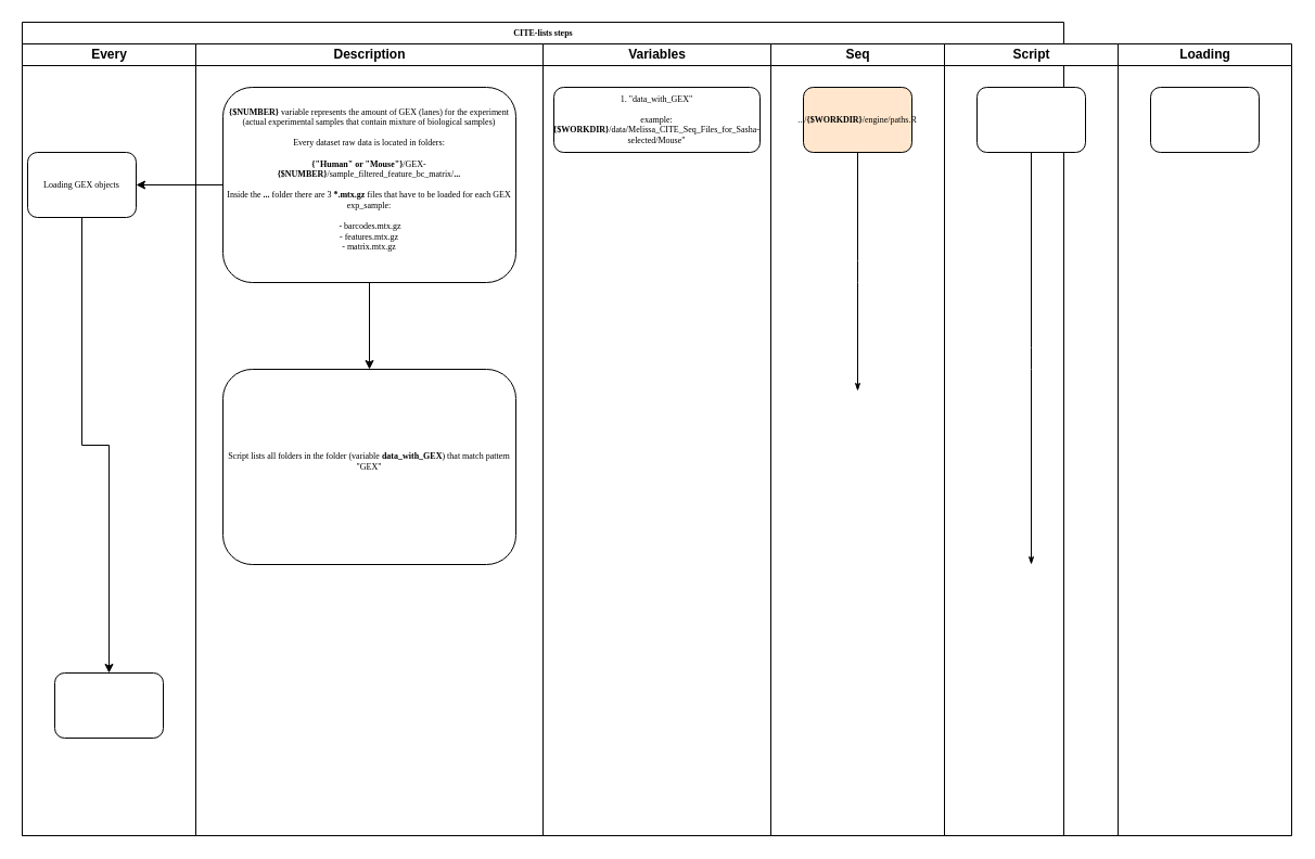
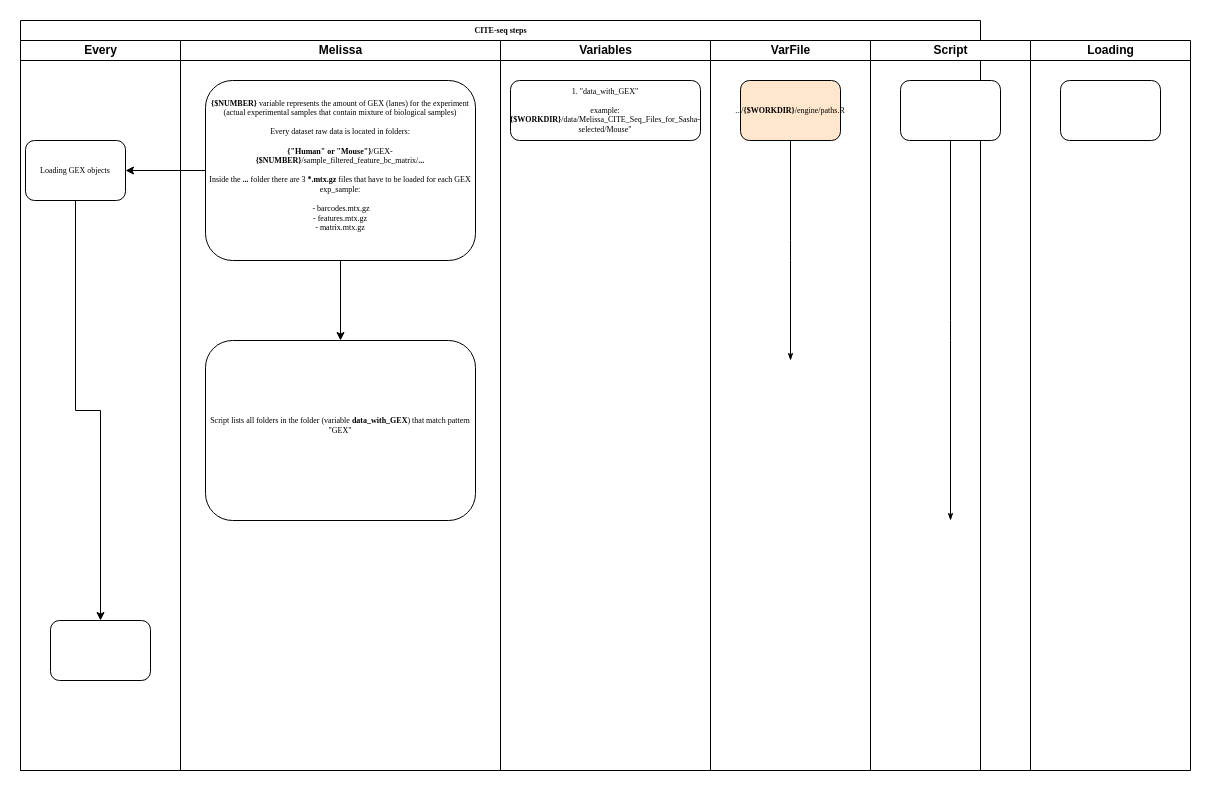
  <mxCell id="0" />
  <mxCell id="1" parent="0" />
- <mxCell id="2" value="CITE-lists steps" style="swimlane;html=1;childLayout=stackLayout;startSize=20;rounded=0;shadow=0;labelBackgroundColor=none;strokeWidth=1;fontFamily=Verdana;fontSize=8;align=center;" parent="1" vertex="1"><mxGeometry x="20" y="20" width="960" height="750" as="geometry" /></mxCell>
+ <mxCell id="2" value="CITE-seq steps" style="swimlane;html=1;childLayout=stackLayout;startSize=20;rounded=0;shadow=0;labelBackgroundColor=none;strokeWidth=1;fontFamily=Verdana;fontSize=8;align=center;" parent="1" vertex="1"><mxGeometry x="20" y="20" width="960" height="750" as="geometry" /></mxCell>
  <mxCell id="3" value="Every" style="swimlane;html=1;startSize=20;" parent="2" vertex="1"><mxGeometry y="20" width="160" height="730" as="geometry" /></mxCell>
  <mxCell id="4" value="" style="edgeStyle=orthogonalEdgeStyle;rounded=0;orthogonalLoop=1;jettySize=auto;html=1;" edge="1" parent="3" source="5" target="6"><mxGeometry relative="1" as="geometry" /></mxCell>
  <mxCell id="5" value="Loading GEX objects" style="rounded=1;whiteSpace=wrap;html=1;shadow=0;labelBackgroundColor=none;strokeWidth=1;fontFamily=Verdana;fontSize=8;align=center;" parent="3" vertex="1"><mxGeometry x="5" y="100" width="100" height="60" as="geometry" /></mxCell>
  <mxCell id="6" value="" style="rounded=1;whiteSpace=wrap;html=1;shadow=0;labelBackgroundColor=none;strokeWidth=1;fontFamily=Verdana;fontSize=8;align=center;" parent="3" vertex="1"><mxGeometry x="30" y="580" width="100" height="60" as="geometry" /></mxCell>
- <mxCell id="7" value="Description" style="swimlane;html=1;startSize=20;" parent="2" vertex="1"><mxGeometry x="160" y="20" width="320" height="730" as="geometry" /></mxCell>
+ <mxCell id="7" value="Melissa" style="swimlane;html=1;startSize=20;" parent="2" vertex="1"><mxGeometry x="160" y="20" width="320" height="730" as="geometry" /></mxCell>
  <mxCell id="8" value="" style="edgeStyle=orthogonalEdgeStyle;rounded=0;orthogonalLoop=1;jettySize=auto;html=1;" edge="1" parent="7" source="9" target="10"><mxGeometry relative="1" as="geometry" /></mxCell>
  <mxCell id="9" value="&lt;div&gt;&lt;b&gt;{$NUMBER}&lt;/b&gt; variable represents the amount of GEX (lanes) for the experiment (actual experimental samples that contain mixture of biological samples)&lt;/div&gt;&lt;div&gt;&amp;nbsp;&lt;br&gt;&lt;/div&gt;&lt;div&gt;Every dataset raw data is located in folders:&lt;/div&gt;&lt;div&gt;&lt;br&gt;&lt;/div&gt;&lt;div&gt;&lt;b&gt;{&quot;Human&quot; or &quot;Mouse&quot;}&lt;/b&gt;/GEX-&lt;b&gt;{$NUMBER}&lt;/b&gt;/sample_filtered_feature_bc_matrix/&lt;b&gt;...&lt;/b&gt;&lt;/div&gt;&lt;div&gt;&lt;br&gt;&lt;/div&gt;&lt;div&gt;Inside the &lt;b&gt;...&lt;/b&gt; folder there are 3 &lt;b&gt;*.mtx.gz&lt;/b&gt; files that have to be loaded for each GEX exp_sample:&lt;/div&gt;&lt;div&gt;&lt;br&gt;&lt;/div&gt;&lt;div&gt;&amp;nbsp;- barcodes.mtx.gz&lt;/div&gt;&lt;div&gt;- features.mtx.gz&lt;/div&gt;&lt;div&gt;- matrix.mtx.gz&lt;/div&gt;&lt;div&gt;&lt;br&gt;&lt;/div&gt;" style="rounded=1;whiteSpace=wrap;html=1;shadow=0;labelBackgroundColor=none;strokeWidth=1;fontFamily=Verdana;fontSize=8;align=center;" parent="7" vertex="1"><mxGeometry x="25" y="40" width="270" height="180" as="geometry" /></mxCell>
  <mxCell id="10" value="Script lists all folders in the folder (variable &lt;b&gt;data_with_GEX&lt;/b&gt;) that match pattern &quot;GEX&quot;&lt;div&gt;&lt;br&gt;&lt;/div&gt;" style="rounded=1;whiteSpace=wrap;html=1;shadow=0;labelBackgroundColor=none;strokeWidth=1;fontFamily=Verdana;fontSize=8;align=center;" vertex="1" parent="7"><mxGeometry x="25" y="300" width="270" height="180" as="geometry" /></mxCell>
  <mxCell id="11" value="" style="edgeStyle=orthogonalEdgeStyle;rounded=0;orthogonalLoop=1;jettySize=auto;html=1;entryX=1;entryY=0.5;entryDx=0;entryDy=0;" edge="1" parent="2" source="9" target="5"><mxGeometry relative="1" as="geometry" /></mxCell>
  <mxCell id="12" value="Variables" style="swimlane;html=1;startSize=20;" parent="2" vertex="1"><mxGeometry x="480" y="20" width="210" height="730" as="geometry" /></mxCell>
  <mxCell id="13" value="&lt;div&gt;1. &quot;data_with_GEX&quot;&lt;/div&gt;&lt;div&gt;&lt;br&gt;&lt;/div&gt;&lt;div&gt;example: &lt;b&gt;{$WORKDIR}&lt;/b&gt;/data/Melissa_CITE_Seq_Files_for_Sasha-selected/Mouse&quot;&lt;/div&gt;" style="rounded=1;whiteSpace=wrap;html=1;shadow=0;labelBackgroundColor=none;strokeWidth=1;fontFamily=Verdana;fontSize=8;align=center;" parent="12" vertex="1"><mxGeometry x="10" y="40" width="190" height="60" as="geometry" /></mxCell>
  <mxCell id="14" value="Loading" style="swimlane;html=1;startSize=20;" parent="1" vertex="1"><mxGeometry x="1030" y="40" width="160" height="730" as="geometry"><mxRectangle x="1030" y="60" width="80" height="30" as="alternateBounds" /></mxGeometry></mxCell>
  <mxCell id="15" value="" style="rounded=1;whiteSpace=wrap;html=1;shadow=0;labelBackgroundColor=none;strokeWidth=1;fontFamily=Verdana;fontSize=8;align=center;" parent="14" vertex="1"><mxGeometry x="30" y="40" width="100" height="60" as="geometry" /></mxCell>
  <mxCell id="16" value="Script" style="swimlane;html=1;startSize=20;" parent="14" vertex="1"><mxGeometry x="-160" width="160" height="730" as="geometry"><mxRectangle x="-160" width="70" height="30" as="alternateBounds" /></mxGeometry></mxCell>
  <mxCell id="17" value="" style="rounded=1;whiteSpace=wrap;html=1;shadow=0;labelBackgroundColor=none;strokeWidth=1;fontFamily=Verdana;fontSize=8;align=center;" parent="16" vertex="1"><mxGeometry x="30" y="40" width="100" height="60" as="geometry" /></mxCell>
  <mxCell id="18" style="edgeStyle=orthogonalEdgeStyle;rounded=1;html=1;labelBackgroundColor=none;startArrow=none;startFill=0;startSize=5;endArrow=classicThin;endFill=1;endSize=5;jettySize=auto;orthogonalLoop=1;strokeWidth=1;fontFamily=Verdana;fontSize=8" parent="16" source="17" edge="1"><mxGeometry relative="1" as="geometry"><mxPoint x="80" y="480" as="targetPoint" /></mxGeometry></mxCell>
- <mxCell id="19" value="Seq" style="swimlane;html=1;startSize=20;" parent="16" vertex="1"><mxGeometry x="-160" width="160" height="730" as="geometry"><mxRectangle x="-160" width="80" height="30" as="alternateBounds" /></mxGeometry></mxCell>
+ <mxCell id="19" value="VarFile" style="swimlane;html=1;startSize=20;" parent="16" vertex="1"><mxGeometry x="-160" width="160" height="730" as="geometry"><mxRectangle x="-160" width="80" height="30" as="alternateBounds" /></mxGeometry></mxCell>
  <mxCell id="20" value=".../&lt;b&gt;{$WORKDIR}&lt;/b&gt;/engine/paths.R" style="rounded=1;whiteSpace=wrap;html=1;shadow=0;labelBackgroundColor=none;strokeWidth=1;fontFamily=Verdana;fontSize=8;align=center;fillColor=#ffe6cc;" parent="19" vertex="1"><mxGeometry x="30" y="40" width="100" height="60" as="geometry" /></mxCell>
  <mxCell id="21" style="edgeStyle=orthogonalEdgeStyle;rounded=1;html=1;labelBackgroundColor=none;startArrow=none;startFill=0;startSize=5;endArrow=classicThin;endFill=1;endSize=5;jettySize=auto;orthogonalLoop=1;strokeColor=#000000;strokeWidth=1;fontFamily=Verdana;fontSize=8;fontColor=#000000;" parent="19" source="20" edge="1"><mxGeometry relative="1" as="geometry"><mxPoint x="80" y="320" as="targetPoint" /></mxGeometry></mxCell>
